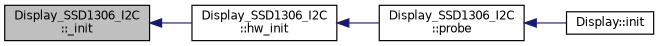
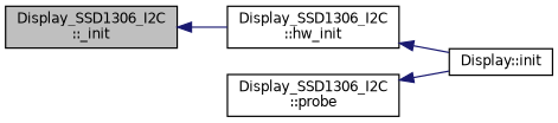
  digraph {
    rankdir=LR
    node [color=black fillcolor=white fontname=Helvetica fontsize=10 shape=record style=filled]
    edge [color=midnightblue dir=back fontname=Helvetica fontsize=10 labelfontname=Helvetica labelfontsize=10 style=solid]
    n1 [fillcolor=grey75 fontcolor=black height=0.2 label="Display_SSD1306_I2C\l::_init" width=0.4]
    n2 [height=0.2 label="Display_SSD1306_I2C\l::hw_init" width=0.4]
    n3 [height=0.2 label="Display_SSD1306_I2C\l::probe" width=0.4]
    n4 [height=0.2 label="Display::init" width=0.4]
    n1 -> n2
-   n2 -> n3
+   n2 -> n4
    n3 -> n4
  }
